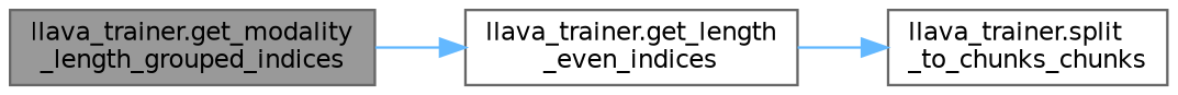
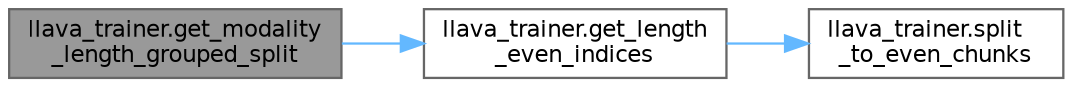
  digraph {
    fontname="DejaVu Sans"
    rankdir=LR
    node [color=grey40 fillcolor=white fontname="DejaVu Sans" fontsize=10 shape=box style=filled]
    edge [color=steelblue1 fontname="DejaVu Sans" fontsize=10 labelfontname=Helvetica labelfontsize=10 style=solid]
-   n1 [color=gray40 fillcolor=grey60 fontcolor=black height=0.2 label="llava_trainer.get_modality\l_length_grouped_indices" width=0.4]
+   n1 [color=gray40 fillcolor=grey60 fontcolor=black height=0.2 label="llava_trainer.get_modality\l_length_grouped_split" width=0.4]
    n2 [height=0.2 label="llava_trainer.get_length\l_even_indices" width=0.4]
-   n3 [height=0.2 label="llava_trainer.split\l_to_chunks_chunks" width=0.4]
+   n3 [height=0.2 label="llava_trainer.split\l_to_even_chunks" width=0.4]
    n1 -> n2
    n2 -> n3
  }
